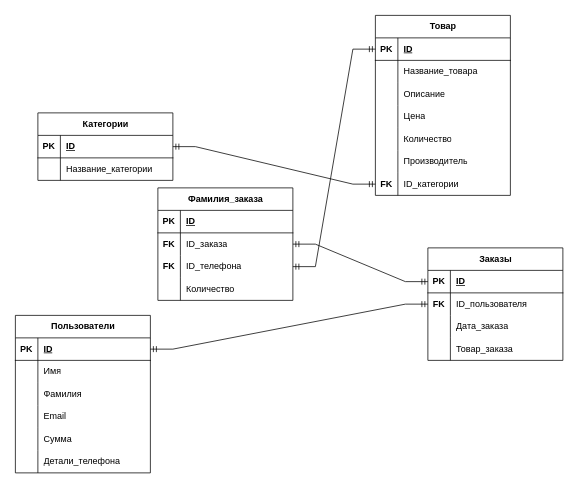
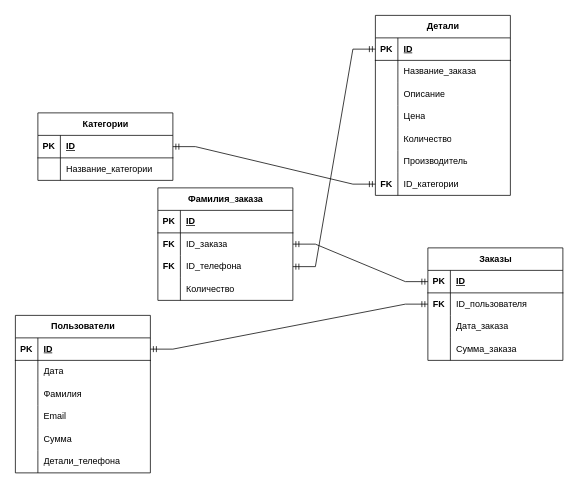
  <mxCell id="0" />
  <mxCell id="1" parent="0" />
  <mxCell id="2" value="Категории " style="shape=table;startSize=30;container=1;collapsible=1;childLayout=tableLayout;fixedRows=1;rowLines=0;fontStyle=1;align=center;resizeLast=1;html=1;" parent="1" vertex="1"><mxGeometry x="50" y="150" width="180" height="90" as="geometry" /></mxCell>
  <mxCell id="3" value="" style="shape=tableRow;horizontal=0;startSize=0;swimlaneHead=0;swimlaneBody=0;fillColor=none;collapsible=0;dropTarget=0;points=[[0,0.5],[1,0.5]];portConstraint=eastwest;top=0;left=0;right=0;bottom=1;" parent="2" vertex="1"><mxGeometry y="30" width="180" height="30" as="geometry" /></mxCell>
  <mxCell id="4" value="PK" style="shape=partialRectangle;connectable=0;fillColor=none;top=0;left=0;bottom=0;right=0;fontStyle=1;overflow=hidden;whiteSpace=wrap;html=1;" parent="3" vertex="1"><mxGeometry width="30" height="30" as="geometry"><mxRectangle width="30" height="30" as="alternateBounds" /></mxGeometry></mxCell>
  <mxCell id="5" value="ID" style="shape=partialRectangle;connectable=0;fillColor=none;top=0;left=0;bottom=0;right=0;align=left;spacingLeft=6;fontStyle=5;overflow=hidden;whiteSpace=wrap;html=1;" parent="3" vertex="1"><mxGeometry x="30" width="150" height="30" as="geometry"><mxRectangle width="150" height="30" as="alternateBounds" /></mxGeometry></mxCell>
  <mxCell id="6" value="" style="shape=tableRow;horizontal=0;startSize=0;swimlaneHead=0;swimlaneBody=0;fillColor=none;collapsible=0;dropTarget=0;points=[[0,0.5],[1,0.5]];portConstraint=eastwest;top=0;left=0;right=0;bottom=0;" parent="2" vertex="1"><mxGeometry y="60" width="180" height="30" as="geometry" /></mxCell>
  <mxCell id="7" value="" style="shape=partialRectangle;connectable=0;fillColor=none;top=0;left=0;bottom=0;right=0;editable=1;overflow=hidden;whiteSpace=wrap;html=1;" parent="6" vertex="1"><mxGeometry width="30" height="30" as="geometry"><mxRectangle width="30" height="30" as="alternateBounds" /></mxGeometry></mxCell>
  <mxCell id="8" value="Название_категории" style="shape=partialRectangle;connectable=0;fillColor=none;top=0;left=0;bottom=0;right=0;align=left;spacingLeft=6;overflow=hidden;whiteSpace=wrap;html=1;" parent="6" vertex="1"><mxGeometry x="30" width="150" height="30" as="geometry"><mxRectangle width="150" height="30" as="alternateBounds" /></mxGeometry></mxCell>
- <mxCell id="9" value="Товар" style="shape=table;startSize=30;container=1;collapsible=1;childLayout=tableLayout;fixedRows=1;rowLines=0;fontStyle=1;align=center;resizeLast=1;html=1;" parent="1" vertex="1"><mxGeometry x="500" y="20" width="180" height="240" as="geometry" /></mxCell>
+ <mxCell id="9" value="Детали" style="shape=table;startSize=30;container=1;collapsible=1;childLayout=tableLayout;fixedRows=1;rowLines=0;fontStyle=1;align=center;resizeLast=1;html=1;" parent="1" vertex="1"><mxGeometry x="500" y="20" width="180" height="240" as="geometry" /></mxCell>
  <mxCell id="10" value="" style="shape=tableRow;horizontal=0;startSize=0;swimlaneHead=0;swimlaneBody=0;fillColor=none;collapsible=0;dropTarget=0;points=[[0,0.5],[1,0.5]];portConstraint=eastwest;top=0;left=0;right=0;bottom=1;" parent="9" vertex="1"><mxGeometry y="30" width="180" height="30" as="geometry" /></mxCell>
  <mxCell id="11" value="PK" style="shape=partialRectangle;connectable=0;fillColor=none;top=0;left=0;bottom=0;right=0;fontStyle=1;overflow=hidden;whiteSpace=wrap;html=1;" parent="10" vertex="1"><mxGeometry width="30" height="30" as="geometry"><mxRectangle width="30" height="30" as="alternateBounds" /></mxGeometry></mxCell>
  <mxCell id="12" value="ID" style="shape=partialRectangle;connectable=0;fillColor=none;top=0;left=0;bottom=0;right=0;align=left;spacingLeft=6;fontStyle=5;overflow=hidden;whiteSpace=wrap;html=1;" parent="10" vertex="1"><mxGeometry x="30" width="150" height="30" as="geometry"><mxRectangle width="150" height="30" as="alternateBounds" /></mxGeometry></mxCell>
  <mxCell id="13" value="" style="shape=tableRow;horizontal=0;startSize=0;swimlaneHead=0;swimlaneBody=0;fillColor=none;collapsible=0;dropTarget=0;points=[[0,0.5],[1,0.5]];portConstraint=eastwest;top=0;left=0;right=0;bottom=0;" parent="9" vertex="1"><mxGeometry y="60" width="180" height="30" as="geometry" /></mxCell>
  <mxCell id="14" value="" style="shape=partialRectangle;connectable=0;fillColor=none;top=0;left=0;bottom=0;right=0;editable=1;overflow=hidden;whiteSpace=wrap;html=1;" parent="13" vertex="1"><mxGeometry width="30" height="30" as="geometry"><mxRectangle width="30" height="30" as="alternateBounds" /></mxGeometry></mxCell>
- <mxCell id="15" value="Название_товара" style="shape=partialRectangle;connectable=0;fillColor=none;top=0;left=0;bottom=0;right=0;align=left;spacingLeft=6;overflow=hidden;whiteSpace=wrap;html=1;" parent="13" vertex="1"><mxGeometry x="30" width="150" height="30" as="geometry"><mxRectangle width="150" height="30" as="alternateBounds" /></mxGeometry></mxCell>
+ <mxCell id="15" value="Название_заказа" style="shape=partialRectangle;connectable=0;fillColor=none;top=0;left=0;bottom=0;right=0;align=left;spacingLeft=6;overflow=hidden;whiteSpace=wrap;html=1;" parent="13" vertex="1"><mxGeometry x="30" width="150" height="30" as="geometry"><mxRectangle width="150" height="30" as="alternateBounds" /></mxGeometry></mxCell>
  <mxCell id="16" value="" style="shape=tableRow;horizontal=0;startSize=0;swimlaneHead=0;swimlaneBody=0;fillColor=none;collapsible=0;dropTarget=0;points=[[0,0.5],[1,0.5]];portConstraint=eastwest;top=0;left=0;right=0;bottom=0;" parent="9" vertex="1"><mxGeometry y="90" width="180" height="30" as="geometry" /></mxCell>
  <mxCell id="17" value="" style="shape=partialRectangle;connectable=0;fillColor=none;top=0;left=0;bottom=0;right=0;editable=1;overflow=hidden;whiteSpace=wrap;html=1;" parent="16" vertex="1"><mxGeometry width="30" height="30" as="geometry"><mxRectangle width="30" height="30" as="alternateBounds" /></mxGeometry></mxCell>
  <mxCell id="18" value="Описание " style="shape=partialRectangle;connectable=0;fillColor=none;top=0;left=0;bottom=0;right=0;align=left;spacingLeft=6;overflow=hidden;whiteSpace=wrap;html=1;" parent="16" vertex="1"><mxGeometry x="30" width="150" height="30" as="geometry"><mxRectangle width="150" height="30" as="alternateBounds" /></mxGeometry></mxCell>
  <mxCell id="19" value="" style="shape=tableRow;horizontal=0;startSize=0;swimlaneHead=0;swimlaneBody=0;fillColor=none;collapsible=0;dropTarget=0;points=[[0,0.5],[1,0.5]];portConstraint=eastwest;top=0;left=0;right=0;bottom=0;" parent="9" vertex="1"><mxGeometry y="120" width="180" height="30" as="geometry" /></mxCell>
  <mxCell id="20" value="" style="shape=partialRectangle;connectable=0;fillColor=none;top=0;left=0;bottom=0;right=0;editable=1;overflow=hidden;whiteSpace=wrap;html=1;" parent="19" vertex="1"><mxGeometry width="30" height="30" as="geometry"><mxRectangle width="30" height="30" as="alternateBounds" /></mxGeometry></mxCell>
  <mxCell id="21" value="Цена " style="shape=partialRectangle;connectable=0;fillColor=none;top=0;left=0;bottom=0;right=0;align=left;spacingLeft=6;overflow=hidden;whiteSpace=wrap;html=1;" parent="19" vertex="1"><mxGeometry x="30" width="150" height="30" as="geometry"><mxRectangle width="150" height="30" as="alternateBounds" /></mxGeometry></mxCell>
  <mxCell id="22" value="" style="shape=tableRow;horizontal=0;startSize=0;swimlaneHead=0;swimlaneBody=0;fillColor=none;collapsible=0;dropTarget=0;points=[[0,0.5],[1,0.5]];portConstraint=eastwest;top=0;left=0;right=0;bottom=0;" parent="9" vertex="1"><mxGeometry y="150" width="180" height="30" as="geometry" /></mxCell>
  <mxCell id="23" value="" style="shape=partialRectangle;connectable=0;fillColor=none;top=0;left=0;bottom=0;right=0;editable=1;overflow=hidden;whiteSpace=wrap;html=1;" parent="22" vertex="1"><mxGeometry width="30" height="30" as="geometry"><mxRectangle width="30" height="30" as="alternateBounds" /></mxGeometry></mxCell>
  <mxCell id="24" value="Количество " style="shape=partialRectangle;connectable=0;fillColor=none;top=0;left=0;bottom=0;right=0;align=left;spacingLeft=6;overflow=hidden;whiteSpace=wrap;html=1;" parent="22" vertex="1"><mxGeometry x="30" width="150" height="30" as="geometry"><mxRectangle width="150" height="30" as="alternateBounds" /></mxGeometry></mxCell>
  <mxCell id="25" value="" style="shape=tableRow;horizontal=0;startSize=0;swimlaneHead=0;swimlaneBody=0;fillColor=none;collapsible=0;dropTarget=0;points=[[0,0.5],[1,0.5]];portConstraint=eastwest;top=0;left=0;right=0;bottom=0;" parent="9" vertex="1"><mxGeometry y="180" width="180" height="30" as="geometry" /></mxCell>
  <mxCell id="26" value="" style="shape=partialRectangle;connectable=0;fillColor=none;top=0;left=0;bottom=0;right=0;editable=1;overflow=hidden;whiteSpace=wrap;html=1;" parent="25" vertex="1"><mxGeometry width="30" height="30" as="geometry"><mxRectangle width="30" height="30" as="alternateBounds" /></mxGeometry></mxCell>
  <mxCell id="27" value="Производитель " style="shape=partialRectangle;connectable=0;fillColor=none;top=0;left=0;bottom=0;right=0;align=left;spacingLeft=6;overflow=hidden;whiteSpace=wrap;html=1;" parent="25" vertex="1"><mxGeometry x="30" width="150" height="30" as="geometry"><mxRectangle width="150" height="30" as="alternateBounds" /></mxGeometry></mxCell>
  <mxCell id="28" value="" style="shape=tableRow;horizontal=0;startSize=0;swimlaneHead=0;swimlaneBody=0;fillColor=none;collapsible=0;dropTarget=0;points=[[0,0.5],[1,0.5]];portConstraint=eastwest;top=0;left=0;right=0;bottom=0;" parent="9" vertex="1"><mxGeometry y="210" width="180" height="30" as="geometry" /></mxCell>
  <mxCell id="29" value="FK" style="shape=partialRectangle;connectable=0;fillColor=none;top=0;left=0;bottom=0;right=0;editable=1;overflow=hidden;whiteSpace=wrap;html=1;fontStyle=1" parent="28" vertex="1"><mxGeometry width="30" height="30" as="geometry"><mxRectangle width="30" height="30" as="alternateBounds" /></mxGeometry></mxCell>
  <mxCell id="30" value="ID_категории " style="shape=partialRectangle;connectable=0;fillColor=none;top=0;left=0;bottom=0;right=0;align=left;spacingLeft=6;overflow=hidden;whiteSpace=wrap;html=1;" parent="28" vertex="1"><mxGeometry x="30" width="150" height="30" as="geometry"><mxRectangle width="150" height="30" as="alternateBounds" /></mxGeometry></mxCell>
  <mxCell id="31" value="Пользователи " style="shape=table;startSize=30;container=1;collapsible=1;childLayout=tableLayout;fixedRows=1;rowLines=0;fontStyle=1;align=center;resizeLast=1;html=1;" parent="1" vertex="1"><mxGeometry x="20" y="420" width="180" height="210" as="geometry" /></mxCell>
  <mxCell id="32" value="" style="shape=tableRow;horizontal=0;startSize=0;swimlaneHead=0;swimlaneBody=0;fillColor=none;collapsible=0;dropTarget=0;points=[[0,0.5],[1,0.5]];portConstraint=eastwest;top=0;left=0;right=0;bottom=1;" parent="31" vertex="1"><mxGeometry y="30" width="180" height="30" as="geometry" /></mxCell>
  <mxCell id="33" value="PK" style="shape=partialRectangle;connectable=0;fillColor=none;top=0;left=0;bottom=0;right=0;fontStyle=1;overflow=hidden;whiteSpace=wrap;html=1;" parent="32" vertex="1"><mxGeometry width="30" height="30" as="geometry"><mxRectangle width="30" height="30" as="alternateBounds" /></mxGeometry></mxCell>
  <mxCell id="34" value="ID" style="shape=partialRectangle;connectable=0;fillColor=none;top=0;left=0;bottom=0;right=0;align=left;spacingLeft=6;fontStyle=5;overflow=hidden;whiteSpace=wrap;html=1;" parent="32" vertex="1"><mxGeometry x="30" width="150" height="30" as="geometry"><mxRectangle width="150" height="30" as="alternateBounds" /></mxGeometry></mxCell>
  <mxCell id="35" value="" style="shape=tableRow;horizontal=0;startSize=0;swimlaneHead=0;swimlaneBody=0;fillColor=none;collapsible=0;dropTarget=0;points=[[0,0.5],[1,0.5]];portConstraint=eastwest;top=0;left=0;right=0;bottom=0;" parent="31" vertex="1"><mxGeometry y="60" width="180" height="30" as="geometry" /></mxCell>
  <mxCell id="36" value="" style="shape=partialRectangle;connectable=0;fillColor=none;top=0;left=0;bottom=0;right=0;editable=1;overflow=hidden;whiteSpace=wrap;html=1;" parent="35" vertex="1"><mxGeometry width="30" height="30" as="geometry"><mxRectangle width="30" height="30" as="alternateBounds" /></mxGeometry></mxCell>
- <mxCell id="37" value="Имя " style="shape=partialRectangle;connectable=0;fillColor=none;top=0;left=0;bottom=0;right=0;align=left;spacingLeft=6;overflow=hidden;whiteSpace=wrap;html=1;" parent="35" vertex="1"><mxGeometry x="30" width="150" height="30" as="geometry"><mxRectangle width="150" height="30" as="alternateBounds" /></mxGeometry></mxCell>
+ <mxCell id="37" value="Дата " style="shape=partialRectangle;connectable=0;fillColor=none;top=0;left=0;bottom=0;right=0;align=left;spacingLeft=6;overflow=hidden;whiteSpace=wrap;html=1;" parent="35" vertex="1"><mxGeometry x="30" width="150" height="30" as="geometry"><mxRectangle width="150" height="30" as="alternateBounds" /></mxGeometry></mxCell>
  <mxCell id="38" value="" style="shape=tableRow;horizontal=0;startSize=0;swimlaneHead=0;swimlaneBody=0;fillColor=none;collapsible=0;dropTarget=0;points=[[0,0.5],[1,0.5]];portConstraint=eastwest;top=0;left=0;right=0;bottom=0;" parent="31" vertex="1"><mxGeometry y="90" width="180" height="30" as="geometry" /></mxCell>
  <mxCell id="39" value="" style="shape=partialRectangle;connectable=0;fillColor=none;top=0;left=0;bottom=0;right=0;editable=1;overflow=hidden;whiteSpace=wrap;html=1;" parent="38" vertex="1"><mxGeometry width="30" height="30" as="geometry"><mxRectangle width="30" height="30" as="alternateBounds" /></mxGeometry></mxCell>
  <mxCell id="40" value="Фамилия " style="shape=partialRectangle;connectable=0;fillColor=none;top=0;left=0;bottom=0;right=0;align=left;spacingLeft=6;overflow=hidden;whiteSpace=wrap;html=1;" parent="38" vertex="1"><mxGeometry x="30" width="150" height="30" as="geometry"><mxRectangle width="150" height="30" as="alternateBounds" /></mxGeometry></mxCell>
  <mxCell id="41" value="" style="shape=tableRow;horizontal=0;startSize=0;swimlaneHead=0;swimlaneBody=0;fillColor=none;collapsible=0;dropTarget=0;points=[[0,0.5],[1,0.5]];portConstraint=eastwest;top=0;left=0;right=0;bottom=0;" parent="31" vertex="1"><mxGeometry y="120" width="180" height="30" as="geometry" /></mxCell>
  <mxCell id="42" value="" style="shape=partialRectangle;connectable=0;fillColor=none;top=0;left=0;bottom=0;right=0;editable=1;overflow=hidden;whiteSpace=wrap;html=1;" parent="41" vertex="1"><mxGeometry width="30" height="30" as="geometry"><mxRectangle width="30" height="30" as="alternateBounds" /></mxGeometry></mxCell>
  <mxCell id="43" value="Email " style="shape=partialRectangle;connectable=0;fillColor=none;top=0;left=0;bottom=0;right=0;align=left;spacingLeft=6;overflow=hidden;whiteSpace=wrap;html=1;" parent="41" vertex="1"><mxGeometry x="30" width="150" height="30" as="geometry"><mxRectangle width="150" height="30" as="alternateBounds" /></mxGeometry></mxCell>
  <mxCell id="44" value="" style="shape=tableRow;horizontal=0;startSize=0;swimlaneHead=0;swimlaneBody=0;fillColor=none;collapsible=0;dropTarget=0;points=[[0,0.5],[1,0.5]];portConstraint=eastwest;top=0;left=0;right=0;bottom=0;" parent="31" vertex="1"><mxGeometry y="150" width="180" height="30" as="geometry" /></mxCell>
  <mxCell id="45" value="" style="shape=partialRectangle;connectable=0;fillColor=none;top=0;left=0;bottom=0;right=0;editable=1;overflow=hidden;whiteSpace=wrap;html=1;" parent="44" vertex="1"><mxGeometry width="30" height="30" as="geometry"><mxRectangle width="30" height="30" as="alternateBounds" /></mxGeometry></mxCell>
  <mxCell id="46" value="Сумма " style="shape=partialRectangle;connectable=0;fillColor=none;top=0;left=0;bottom=0;right=0;align=left;spacingLeft=6;overflow=hidden;whiteSpace=wrap;html=1;" parent="44" vertex="1"><mxGeometry x="30" width="150" height="30" as="geometry"><mxRectangle width="150" height="30" as="alternateBounds" /></mxGeometry></mxCell>
  <mxCell id="47" value="" style="shape=tableRow;horizontal=0;startSize=0;swimlaneHead=0;swimlaneBody=0;fillColor=none;collapsible=0;dropTarget=0;points=[[0,0.5],[1,0.5]];portConstraint=eastwest;top=0;left=0;right=0;bottom=0;" parent="31" vertex="1"><mxGeometry y="180" width="180" height="30" as="geometry" /></mxCell>
  <mxCell id="48" value="" style="shape=partialRectangle;connectable=0;fillColor=none;top=0;left=0;bottom=0;right=0;editable=1;overflow=hidden;whiteSpace=wrap;html=1;" parent="47" vertex="1"><mxGeometry width="30" height="30" as="geometry"><mxRectangle width="30" height="30" as="alternateBounds" /></mxGeometry></mxCell>
  <mxCell id="49" value="Детали_телефона " style="shape=partialRectangle;connectable=0;fillColor=none;top=0;left=0;bottom=0;right=0;align=left;spacingLeft=6;overflow=hidden;whiteSpace=wrap;html=1;" parent="47" vertex="1"><mxGeometry x="30" width="150" height="30" as="geometry"><mxRectangle width="150" height="30" as="alternateBounds" /></mxGeometry></mxCell>
  <mxCell id="50" value="Фамилия_заказа " style="shape=table;startSize=30;container=1;collapsible=1;childLayout=tableLayout;fixedRows=1;rowLines=0;fontStyle=1;align=center;resizeLast=1;html=1;" parent="1" vertex="1"><mxGeometry x="210" y="250" width="180" height="150" as="geometry" /></mxCell>
  <mxCell id="51" value="" style="shape=tableRow;horizontal=0;startSize=0;swimlaneHead=0;swimlaneBody=0;fillColor=none;collapsible=0;dropTarget=0;points=[[0,0.5],[1,0.5]];portConstraint=eastwest;top=0;left=0;right=0;bottom=1;" parent="50" vertex="1"><mxGeometry y="30" width="180" height="30" as="geometry" /></mxCell>
  <mxCell id="52" value="PK" style="shape=partialRectangle;connectable=0;fillColor=none;top=0;left=0;bottom=0;right=0;fontStyle=1;overflow=hidden;whiteSpace=wrap;html=1;" parent="51" vertex="1"><mxGeometry width="30" height="30" as="geometry"><mxRectangle width="30" height="30" as="alternateBounds" /></mxGeometry></mxCell>
  <mxCell id="53" value="ID" style="shape=partialRectangle;connectable=0;fillColor=none;top=0;left=0;bottom=0;right=0;align=left;spacingLeft=6;fontStyle=5;overflow=hidden;whiteSpace=wrap;html=1;" parent="51" vertex="1"><mxGeometry x="30" width="150" height="30" as="geometry"><mxRectangle width="150" height="30" as="alternateBounds" /></mxGeometry></mxCell>
  <mxCell id="54" value="" style="shape=tableRow;horizontal=0;startSize=0;swimlaneHead=0;swimlaneBody=0;fillColor=none;collapsible=0;dropTarget=0;points=[[0,0.5],[1,0.5]];portConstraint=eastwest;top=0;left=0;right=0;bottom=0;" parent="50" vertex="1"><mxGeometry y="60" width="180" height="30" as="geometry" /></mxCell>
  <mxCell id="55" value="FK" style="shape=partialRectangle;connectable=0;fillColor=none;top=0;left=0;bottom=0;right=0;editable=1;overflow=hidden;whiteSpace=wrap;html=1;fontStyle=1" parent="54" vertex="1"><mxGeometry width="30" height="30" as="geometry"><mxRectangle width="30" height="30" as="alternateBounds" /></mxGeometry></mxCell>
  <mxCell id="56" value="ID_заказа " style="shape=partialRectangle;connectable=0;fillColor=none;top=0;left=0;bottom=0;right=0;align=left;spacingLeft=6;overflow=hidden;whiteSpace=wrap;html=1;" parent="54" vertex="1"><mxGeometry x="30" width="150" height="30" as="geometry"><mxRectangle width="150" height="30" as="alternateBounds" /></mxGeometry></mxCell>
  <mxCell id="57" value="" style="shape=tableRow;horizontal=0;startSize=0;swimlaneHead=0;swimlaneBody=0;fillColor=none;collapsible=0;dropTarget=0;points=[[0,0.5],[1,0.5]];portConstraint=eastwest;top=0;left=0;right=0;bottom=0;" parent="50" vertex="1"><mxGeometry y="90" width="180" height="30" as="geometry" /></mxCell>
  <mxCell id="58" value="FK" style="shape=partialRectangle;connectable=0;fillColor=none;top=0;left=0;bottom=0;right=0;editable=1;overflow=hidden;whiteSpace=wrap;html=1;fontStyle=1" parent="57" vertex="1"><mxGeometry width="30" height="30" as="geometry"><mxRectangle width="30" height="30" as="alternateBounds" /></mxGeometry></mxCell>
  <mxCell id="59" value="ID_телефона" style="shape=partialRectangle;connectable=0;fillColor=none;top=0;left=0;bottom=0;right=0;align=left;spacingLeft=6;overflow=hidden;whiteSpace=wrap;html=1;" parent="57" vertex="1"><mxGeometry x="30" width="150" height="30" as="geometry"><mxRectangle width="150" height="30" as="alternateBounds" /></mxGeometry></mxCell>
  <mxCell id="60" value="" style="shape=tableRow;horizontal=0;startSize=0;swimlaneHead=0;swimlaneBody=0;fillColor=none;collapsible=0;dropTarget=0;points=[[0,0.5],[1,0.5]];portConstraint=eastwest;top=0;left=0;right=0;bottom=0;" parent="50" vertex="1"><mxGeometry y="120" width="180" height="30" as="geometry" /></mxCell>
  <mxCell id="61" value="" style="shape=partialRectangle;connectable=0;fillColor=none;top=0;left=0;bottom=0;right=0;editable=1;overflow=hidden;whiteSpace=wrap;html=1;" parent="60" vertex="1"><mxGeometry width="30" height="30" as="geometry"><mxRectangle width="30" height="30" as="alternateBounds" /></mxGeometry></mxCell>
  <mxCell id="62" value="Количество " style="shape=partialRectangle;connectable=0;fillColor=none;top=0;left=0;bottom=0;right=0;align=left;spacingLeft=6;overflow=hidden;whiteSpace=wrap;html=1;" parent="60" vertex="1"><mxGeometry x="30" width="150" height="30" as="geometry"><mxRectangle width="150" height="30" as="alternateBounds" /></mxGeometry></mxCell>
  <mxCell id="63" value="Заказы " style="shape=table;startSize=30;container=1;collapsible=1;childLayout=tableLayout;fixedRows=1;rowLines=0;fontStyle=1;align=center;resizeLast=1;html=1;" parent="1" vertex="1"><mxGeometry x="570" y="330" width="180" height="150" as="geometry" /></mxCell>
  <mxCell id="64" value="" style="shape=tableRow;horizontal=0;startSize=0;swimlaneHead=0;swimlaneBody=0;fillColor=none;collapsible=0;dropTarget=0;points=[[0,0.5],[1,0.5]];portConstraint=eastwest;top=0;left=0;right=0;bottom=1;" parent="63" vertex="1"><mxGeometry y="30" width="180" height="30" as="geometry" /></mxCell>
  <mxCell id="65" value="PK" style="shape=partialRectangle;connectable=0;fillColor=none;top=0;left=0;bottom=0;right=0;fontStyle=1;overflow=hidden;whiteSpace=wrap;html=1;" parent="64" vertex="1"><mxGeometry width="30" height="30" as="geometry"><mxRectangle width="30" height="30" as="alternateBounds" /></mxGeometry></mxCell>
  <mxCell id="66" value="ID" style="shape=partialRectangle;connectable=0;fillColor=none;top=0;left=0;bottom=0;right=0;align=left;spacingLeft=6;fontStyle=5;overflow=hidden;whiteSpace=wrap;html=1;" parent="64" vertex="1"><mxGeometry x="30" width="150" height="30" as="geometry"><mxRectangle width="150" height="30" as="alternateBounds" /></mxGeometry></mxCell>
  <mxCell id="67" value="" style="shape=tableRow;horizontal=0;startSize=0;swimlaneHead=0;swimlaneBody=0;fillColor=none;collapsible=0;dropTarget=0;points=[[0,0.5],[1,0.5]];portConstraint=eastwest;top=0;left=0;right=0;bottom=0;" parent="63" vertex="1"><mxGeometry y="60" width="180" height="30" as="geometry" /></mxCell>
  <mxCell id="68" value="FK" style="shape=partialRectangle;connectable=0;fillColor=none;top=0;left=0;bottom=0;right=0;editable=1;overflow=hidden;whiteSpace=wrap;html=1;fontStyle=1" parent="67" vertex="1"><mxGeometry width="30" height="30" as="geometry"><mxRectangle width="30" height="30" as="alternateBounds" /></mxGeometry></mxCell>
  <mxCell id="69" value="ID_пользователя " style="shape=partialRectangle;connectable=0;fillColor=none;top=0;left=0;bottom=0;right=0;align=left;spacingLeft=6;overflow=hidden;whiteSpace=wrap;html=1;" parent="67" vertex="1"><mxGeometry x="30" width="150" height="30" as="geometry"><mxRectangle width="150" height="30" as="alternateBounds" /></mxGeometry></mxCell>
  <mxCell id="70" value="" style="shape=tableRow;horizontal=0;startSize=0;swimlaneHead=0;swimlaneBody=0;fillColor=none;collapsible=0;dropTarget=0;points=[[0,0.5],[1,0.5]];portConstraint=eastwest;top=0;left=0;right=0;bottom=0;" parent="63" vertex="1"><mxGeometry y="90" width="180" height="30" as="geometry" /></mxCell>
  <mxCell id="71" value="" style="shape=partialRectangle;connectable=0;fillColor=none;top=0;left=0;bottom=0;right=0;editable=1;overflow=hidden;whiteSpace=wrap;html=1;" parent="70" vertex="1"><mxGeometry width="30" height="30" as="geometry"><mxRectangle width="30" height="30" as="alternateBounds" /></mxGeometry></mxCell>
  <mxCell id="72" value="Дата_заказа " style="shape=partialRectangle;connectable=0;fillColor=none;top=0;left=0;bottom=0;right=0;align=left;spacingLeft=6;overflow=hidden;whiteSpace=wrap;html=1;" parent="70" vertex="1"><mxGeometry x="30" width="150" height="30" as="geometry"><mxRectangle width="150" height="30" as="alternateBounds" /></mxGeometry></mxCell>
  <mxCell id="73" value="" style="shape=tableRow;horizontal=0;startSize=0;swimlaneHead=0;swimlaneBody=0;fillColor=none;collapsible=0;dropTarget=0;points=[[0,0.5],[1,0.5]];portConstraint=eastwest;top=0;left=0;right=0;bottom=0;" parent="63" vertex="1"><mxGeometry y="120" width="180" height="30" as="geometry" /></mxCell>
  <mxCell id="74" value="" style="shape=partialRectangle;connectable=0;fillColor=none;top=0;left=0;bottom=0;right=0;editable=1;overflow=hidden;whiteSpace=wrap;html=1;" parent="73" vertex="1"><mxGeometry width="30" height="30" as="geometry"><mxRectangle width="30" height="30" as="alternateBounds" /></mxGeometry></mxCell>
- <mxCell id="75" value="Товар_заказа " style="shape=partialRectangle;connectable=0;fillColor=none;top=0;left=0;bottom=0;right=0;align=left;spacingLeft=6;overflow=hidden;whiteSpace=wrap;html=1;" parent="73" vertex="1"><mxGeometry x="30" width="150" height="30" as="geometry"><mxRectangle width="150" height="30" as="alternateBounds" /></mxGeometry></mxCell>
+ <mxCell id="75" value="Сумма_заказа " style="shape=partialRectangle;connectable=0;fillColor=none;top=0;left=0;bottom=0;right=0;align=left;spacingLeft=6;overflow=hidden;whiteSpace=wrap;html=1;" parent="73" vertex="1"><mxGeometry x="30" width="150" height="30" as="geometry"><mxRectangle width="150" height="30" as="alternateBounds" /></mxGeometry></mxCell>
  <mxCell id="76" value="" style="edgeStyle=entityRelationEdgeStyle;fontSize=12;html=1;endArrow=ERmandOne;startArrow=ERmandOne;rounded=0;exitX=0;exitY=0.5;exitDx=0;exitDy=0;entryX=1;entryY=0.5;entryDx=0;entryDy=0;" parent="1" source="28" target="3" edge="1"><mxGeometry width="100" height="100" relative="1" as="geometry"><mxPoint x="290" y="245" as="sourcePoint" /><mxPoint x="280" y="320" as="targetPoint" /></mxGeometry></mxCell>
  <mxCell id="77" value="" style="edgeStyle=entityRelationEdgeStyle;fontSize=12;html=1;endArrow=ERmandOne;startArrow=ERmandOne;rounded=0;entryX=1;entryY=0.5;entryDx=0;entryDy=0;exitX=0;exitY=0.5;exitDx=0;exitDy=0;" parent="1" source="67" target="32" edge="1"><mxGeometry width="100" height="100" relative="1" as="geometry"><mxPoint x="510" y="360" as="sourcePoint" /><mxPoint x="240" y="260" as="targetPoint" /></mxGeometry></mxCell>
  <mxCell id="78" value="" style="edgeStyle=entityRelationEdgeStyle;fontSize=12;html=1;endArrow=ERmandOne;startArrow=ERmandOne;rounded=0;entryX=1;entryY=0.5;entryDx=0;entryDy=0;exitX=0;exitY=0.5;exitDx=0;exitDy=0;" parent="1" source="64" target="54" edge="1"><mxGeometry width="100" height="100" relative="1" as="geometry"><mxPoint x="580" y="415" as="sourcePoint" /><mxPoint x="210" y="455" as="targetPoint" /></mxGeometry></mxCell>
  <mxCell id="79" value="" style="edgeStyle=entityRelationEdgeStyle;fontSize=12;html=1;endArrow=ERmandOne;startArrow=ERmandOne;rounded=0;entryX=1;entryY=0.5;entryDx=0;entryDy=0;exitX=0;exitY=0.5;exitDx=0;exitDy=0;" parent="1" source="10" target="57" edge="1"><mxGeometry width="100" height="100" relative="1" as="geometry"><mxPoint x="530" y="400" as="sourcePoint" /><mxPoint x="350" y="360" as="targetPoint" /></mxGeometry></mxCell>
